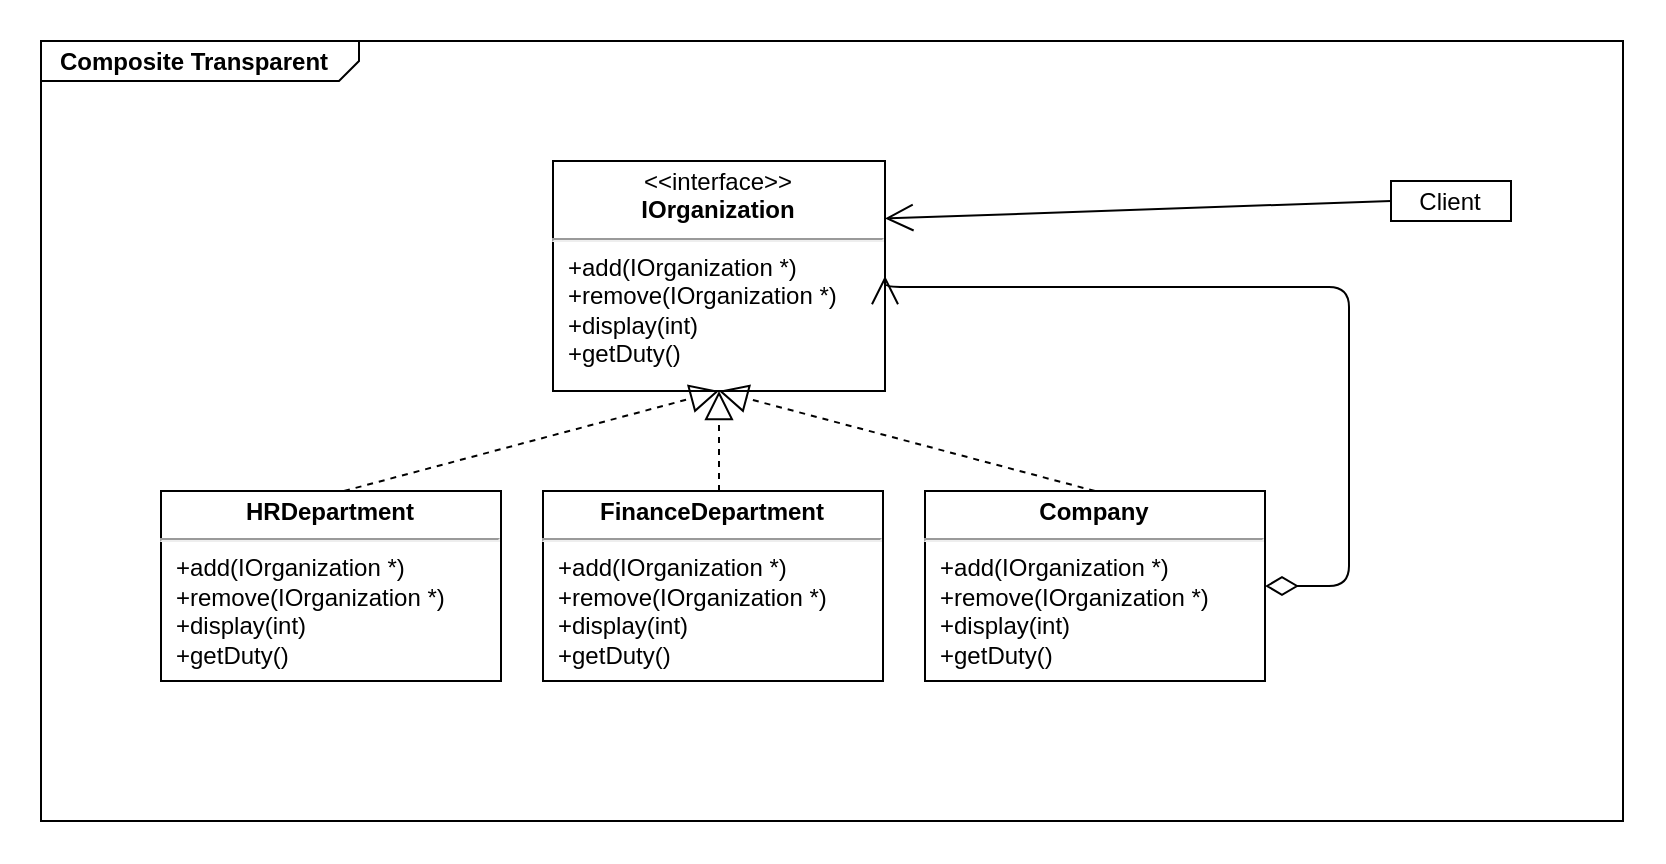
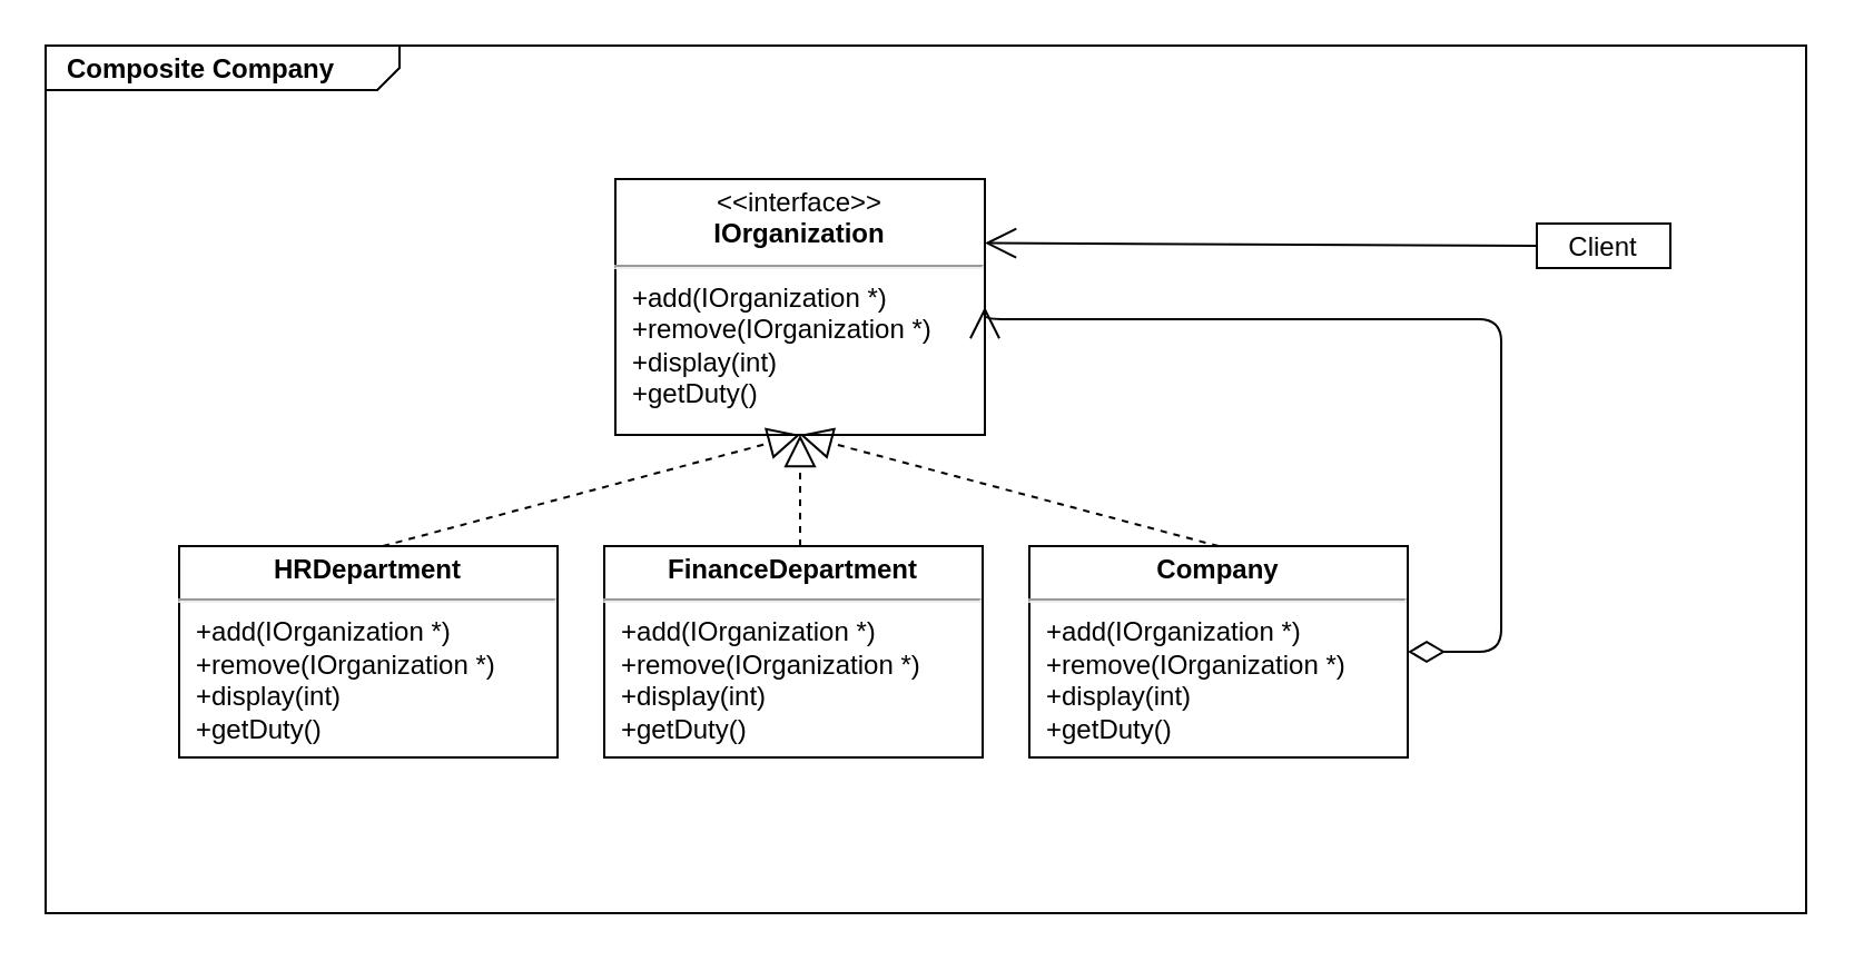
  <mxCell id="0" style=";html=1;" />
  <mxCell id="1" style=";html=1;" parent="0" />
- <mxCell id="2" value="&lt;p style=&quot;margin: 0px ; margin-top: 4px ; margin-left: 10px ; text-align: left&quot;&gt;&lt;b&gt;Composite Transparent&lt;/b&gt;&lt;/p&gt;" style="html=1;strokeWidth=1;shape=mxgraph.sysml.package;html=1;overflow=fill;whiteSpace=wrap;fillColor=none;gradientColor=none;fontSize=12;align=center;labelX=159;" parent="1" vertex="1"><mxGeometry x="20" y="20" width="791" height="390" as="geometry" /></mxCell>
+ <mxCell id="2" value="&lt;p style=&quot;margin: 0px ; margin-top: 4px ; margin-left: 10px ; text-align: left&quot;&gt;&lt;b&gt;Composite Company&lt;/b&gt;&lt;/p&gt;" style="html=1;strokeWidth=1;shape=mxgraph.sysml.package;html=1;overflow=fill;whiteSpace=wrap;fillColor=none;gradientColor=none;fontSize=12;align=center;labelX=159;" parent="1" vertex="1"><mxGeometry x="20" y="20" width="791" height="390" as="geometry" /></mxCell>
  <mxCell id="3" value="&lt;p style=&quot;margin: 0px ; margin-top: 4px ; text-align: center&quot;&gt;&amp;lt;&amp;lt;interface&amp;gt;&amp;gt;&lt;br&gt;&lt;b&gt;IOrganization&lt;/b&gt;&lt;/p&gt;&lt;hr&gt;&lt;p style=&quot;margin: 0px ; margin-left: 8px ; text-align: left&quot;&gt;+add(IOrganization *)&lt;/p&gt;&lt;p style=&quot;margin: 0px ; margin-left: 8px ; text-align: left&quot;&gt;+remove(IOrganization *)&lt;/p&gt;&lt;p style=&quot;margin: 0px ; margin-left: 8px ; text-align: left&quot;&gt;+display(int)&lt;/p&gt;&lt;p style=&quot;margin: 0px ; margin-left: 8px ; text-align: left&quot;&gt;+getDuty()&lt;/p&gt;&lt;p style=&quot;margin: 0px ; margin-left: 8px ; text-align: left&quot;&gt;&lt;br&gt;&lt;/p&gt;" style="shape=rect;html=1;overflow=fill;whiteSpace=wrap;" parent="1" vertex="1"><mxGeometry x="276" y="80" width="166" height="115" as="geometry" /></mxCell>
  <mxCell id="4" value="" style="endArrow=block;dashed=1;endFill=0;endSize=12;html=1;exitX=0.5;exitY=0;exitDx=0;exitDy=0;entryX=0.5;entryY=1;entryDx=0;entryDy=0;" parent="1" edge="1" target="3"><mxGeometry width="160" relative="1" as="geometry"><mxPoint x="171.5" y="245" as="sourcePoint" /><mxPoint x="263.5" y="195" as="targetPoint" /></mxGeometry></mxCell>
  <mxCell id="5" value="" style="endArrow=block;dashed=1;endFill=0;endSize=12;html=1;exitX=0.5;exitY=0;exitDx=0;exitDy=0;entryX=0.5;entryY=1;entryDx=0;entryDy=0;" parent="1" edge="1" target="3"><mxGeometry width="160" relative="1" as="geometry"><mxPoint x="359" y="245" as="sourcePoint" /><mxPoint x="266.5" y="195" as="targetPoint" /></mxGeometry></mxCell>
- <mxCell id="6" value="&lt;p style=&quot;margin: 0px ; margin-top: 4px ; text-align: center&quot;&gt;&lt;span&gt;Client&lt;/span&gt;&lt;br&gt;&lt;/p&gt;" style="shape=rect;html=1;overflow=fill;whiteSpace=wrap;" parent="1" vertex="1"><mxGeometry x="695" y="90" width="60" height="20" as="geometry" /></mxCell>
+ <mxCell id="6" value="&lt;p style=&quot;margin: 0px ; margin-top: 4px ; text-align: center&quot;&gt;&lt;span&gt;Client&lt;/span&gt;&lt;br&gt;&lt;/p&gt;" style="shape=rect;html=1;overflow=fill;whiteSpace=wrap;" parent="1" vertex="1"><mxGeometry x="690" y="100" width="60" height="20" as="geometry" /></mxCell>
  <mxCell id="7" value="" style="endArrow=open;endFill=1;endSize=12;html=1;exitX=0;exitY=0.5;exitDx=0;exitDy=0;entryX=1;entryY=0.25;entryDx=0;entryDy=0;" parent="1" source="6" target="3" edge="1"><mxGeometry width="160" relative="1" as="geometry"><mxPoint x="963.5" y="140" as="sourcePoint" /><mxPoint x="444" y="155" as="targetPoint" /><Array as="points" /></mxGeometry></mxCell>
  <mxCell id="8" value="&lt;p style=&quot;margin: 0px ; margin-top: 4px ; text-align: center&quot;&gt;&lt;b&gt;Company&lt;/b&gt;&lt;/p&gt;&lt;hr&gt;&lt;p style=&quot;margin: 0px ; margin-left: 8px ; text-align: left&quot;&gt;&lt;span&gt;+&lt;/span&gt;&lt;span&gt;add(IOrganization *)&lt;/span&gt;&lt;br&gt;&lt;/p&gt;&lt;p style=&quot;margin: 0px 0px 0px 8px ; text-align: left&quot;&gt;+remove(IOrganization *)&lt;/p&gt;&lt;p style=&quot;margin: 0px 0px 0px 8px ; text-align: left&quot;&gt;+display(int)&lt;/p&gt;&lt;p style=&quot;margin: 0px 0px 0px 8px ; text-align: left&quot;&gt;+getDuty()&lt;/p&gt;" style="shape=rect;html=1;overflow=fill;whiteSpace=wrap;" vertex="1" parent="1"><mxGeometry x="462" y="245" width="170" height="95" as="geometry" /></mxCell>
  <mxCell id="9" value="" style="endArrow=block;dashed=1;endFill=0;endSize=12;html=1;exitX=0.5;exitY=0;exitDx=0;exitDy=0;entryX=0.5;entryY=1;entryDx=0;entryDy=0;" edge="1" parent="1" source="8" target="3"><mxGeometry width="160" relative="1" as="geometry"><mxPoint x="569.5" y="245" as="sourcePoint" /><mxPoint x="474" y="195" as="targetPoint" /></mxGeometry></mxCell>
  <mxCell id="10" value="" style="endArrow=open;html=1;endSize=12;startArrow=diamondThin;startSize=14;startFill=0;edgeStyle=orthogonalEdgeStyle;align=left;verticalAlign=bottom;entryX=1;entryY=0.5;entryDx=0;entryDy=0;" edge="1" parent="1" source="8" target="3"><mxGeometry x="-0.804" y="16" relative="1" as="geometry"><mxPoint x="632" y="292" as="sourcePoint" /><mxPoint x="510" y="155" as="targetPoint" /><Array as="points"><mxPoint x="674" y="292" /><mxPoint x="674" y="143" /></Array><mxPoint x="32" as="offset" /></mxGeometry></mxCell>
  <mxCell id="11" value="&lt;p style=&quot;margin: 0px ; margin-top: 4px ; text-align: center&quot;&gt;&lt;b&gt;FinanceDepartment&lt;/b&gt;&lt;/p&gt;&lt;hr&gt;&lt;p style=&quot;margin: 0px ; margin-left: 8px ; text-align: left&quot;&gt;&lt;span&gt;+&lt;/span&gt;&lt;span&gt;add(IOrganization *)&lt;/span&gt;&lt;br&gt;&lt;/p&gt;&lt;p style=&quot;margin: 0px 0px 0px 8px ; text-align: left&quot;&gt;+remove(IOrganization *)&lt;/p&gt;&lt;p style=&quot;margin: 0px 0px 0px 8px ; text-align: left&quot;&gt;+display(int)&lt;/p&gt;&lt;p style=&quot;margin: 0px 0px 0px 8px ; text-align: left&quot;&gt;+getDuty()&lt;/p&gt;" style="shape=rect;html=1;overflow=fill;whiteSpace=wrap;" vertex="1" parent="1"><mxGeometry x="271" y="245" width="170" height="95" as="geometry" /></mxCell>
  <mxCell id="12" value="&lt;p style=&quot;margin: 0px ; margin-top: 4px ; text-align: center&quot;&gt;&lt;b&gt;HRDepartment&lt;/b&gt;&lt;/p&gt;&lt;hr&gt;&lt;p style=&quot;margin: 0px ; margin-left: 8px ; text-align: left&quot;&gt;&lt;span&gt;+&lt;/span&gt;&lt;span&gt;add(IOrganization *)&lt;/span&gt;&lt;br&gt;&lt;/p&gt;&lt;p style=&quot;margin: 0px 0px 0px 8px ; text-align: left&quot;&gt;+remove(IOrganization *)&lt;/p&gt;&lt;p style=&quot;margin: 0px 0px 0px 8px ; text-align: left&quot;&gt;+display(int)&lt;/p&gt;&lt;p style=&quot;margin: 0px 0px 0px 8px ; text-align: left&quot;&gt;+getDuty()&lt;/p&gt;" style="shape=rect;html=1;overflow=fill;whiteSpace=wrap;" vertex="1" parent="1"><mxGeometry x="80" y="245" width="170" height="95" as="geometry" /></mxCell>
